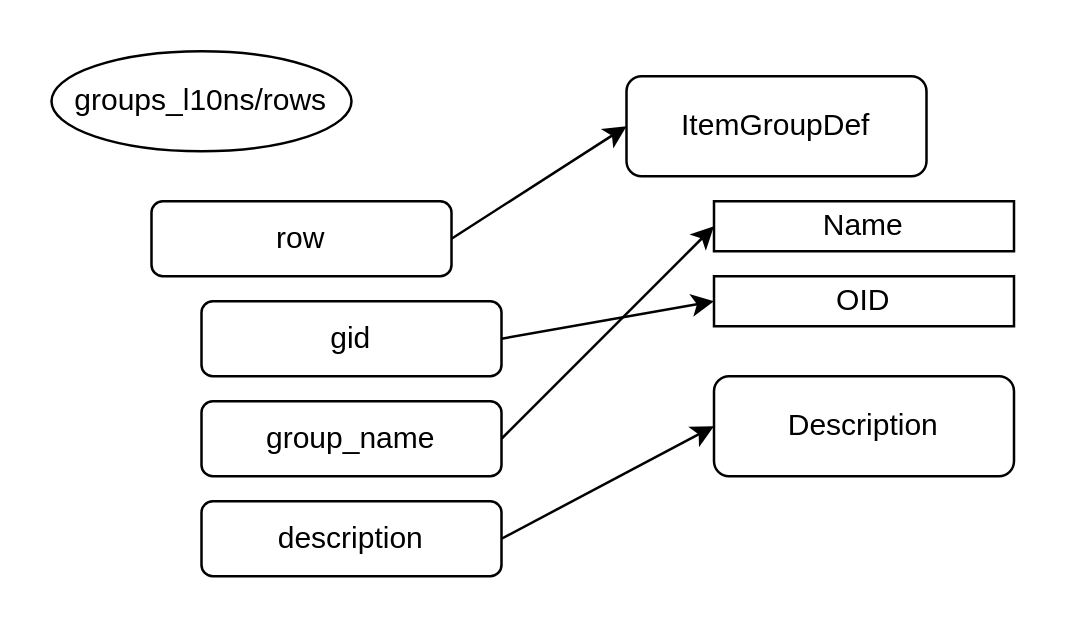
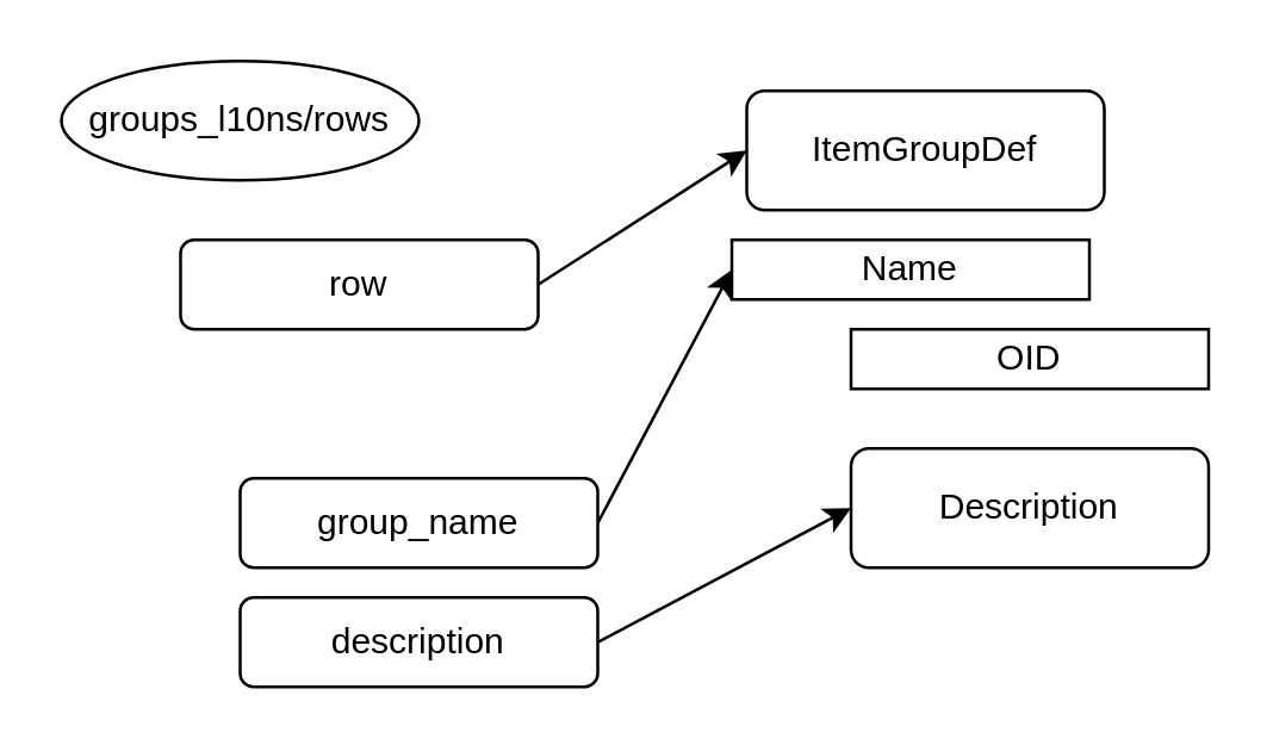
  <mxCell id="0" />
  <mxCell id="1" parent="0" />
  <mxCell id="2" value="ItemGroupDef" style="rounded=1;whiteSpace=wrap;html=1;" parent="1" vertex="1"><mxGeometry x="250" y="30" width="120" height="40" as="geometry" /></mxCell>
  <mxCell id="3" value="groups_l10ns/rows" style="ellipse;whiteSpace=wrap;html=1;" parent="1" vertex="1"><mxGeometry x="20" y="20" width="120" height="40" as="geometry" /></mxCell>
  <mxCell id="4" style="edgeStyle=none;rounded=0;orthogonalLoop=1;jettySize=auto;html=1;exitX=1;exitY=0.5;exitDx=0;exitDy=0;entryX=0;entryY=0.5;entryDx=0;entryDy=0;" parent="1" source="5" target="2" edge="1"><mxGeometry relative="1" as="geometry" /></mxCell>
  <mxCell id="5" value="row" style="rounded=1;whiteSpace=wrap;html=1;" parent="1" vertex="1"><mxGeometry x="60" y="80" width="120" height="30" as="geometry" /></mxCell>
- <mxCell id="6" value="Name" style="rounded=0;whiteSpace=wrap;html=1;" parent="1" vertex="1"><mxGeometry x="285" y="80" width="120" height="20" as="geometry" /></mxCell>
+ <mxCell id="6" value="Name" style="rounded=0;whiteSpace=wrap;html=1;" parent="1" vertex="1"><mxGeometry x="245" y="80" width="120" height="20" as="geometry" /></mxCell>
  <mxCell id="7" value="OID" style="whiteSpace=wrap;html=1;" parent="1" vertex="1"><mxGeometry x="285" y="110" width="120" height="20" as="geometry" /></mxCell>
- <mxCell id="8" style="edgeStyle=none;rounded=0;orthogonalLoop=1;jettySize=auto;html=1;exitX=1;exitY=0.5;exitDx=0;exitDy=0;entryX=0;entryY=0.5;entryDx=0;entryDy=0;" parent="1" source="9" target="7" edge="1"><mxGeometry relative="1" as="geometry" /></mxCell>
- <mxCell id="9" value="gid" style="rounded=1;whiteSpace=wrap;html=1;" parent="1" vertex="1"><mxGeometry x="80" y="120" width="120" height="30" as="geometry" /></mxCell>
  <mxCell id="10" style="edgeStyle=none;rounded=0;orthogonalLoop=1;jettySize=auto;html=1;exitX=1;exitY=0.5;exitDx=0;exitDy=0;entryX=0;entryY=0.5;entryDx=0;entryDy=0;" parent="1" source="11" target="6" edge="1"><mxGeometry relative="1" as="geometry" /></mxCell>
  <mxCell id="11" value="group_name" style="rounded=1;whiteSpace=wrap;html=1;" parent="1" vertex="1"><mxGeometry x="80" y="160" width="120" height="30" as="geometry" /></mxCell>
  <mxCell id="12" style="edgeStyle=none;rounded=0;orthogonalLoop=1;jettySize=auto;html=1;exitX=1;exitY=0.5;exitDx=0;exitDy=0;entryX=0;entryY=0.5;entryDx=0;entryDy=0;" parent="1" source="13" target="14" edge="1"><mxGeometry relative="1" as="geometry" /></mxCell>
  <mxCell id="13" value="description" style="rounded=1;whiteSpace=wrap;html=1;" parent="1" vertex="1"><mxGeometry x="80" y="200" width="120" height="30" as="geometry" /></mxCell>
  <mxCell id="14" value="Description" style="rounded=1;whiteSpace=wrap;html=1;" parent="1" vertex="1"><mxGeometry x="285" y="150" width="120" height="40" as="geometry" /></mxCell>
